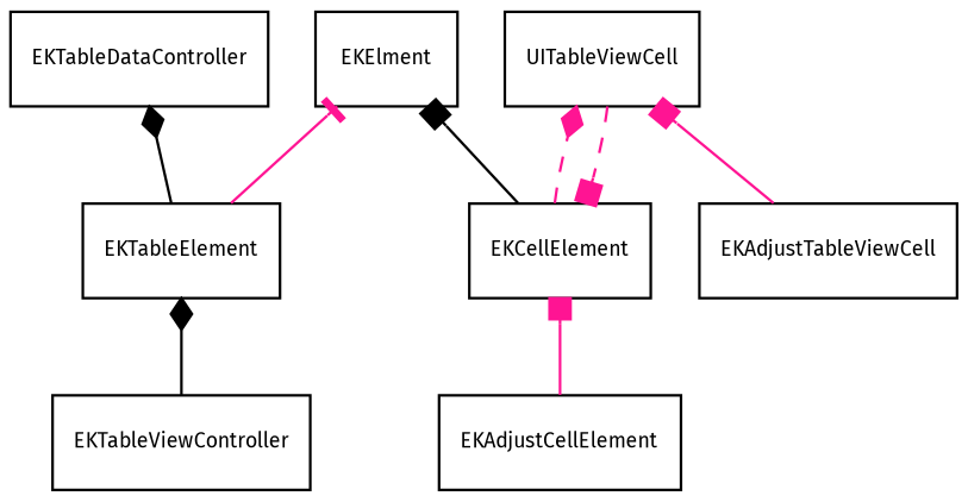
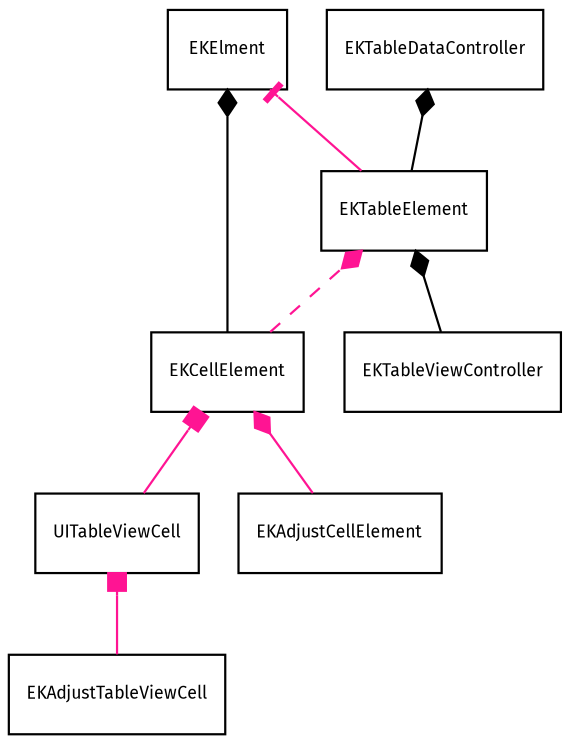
  digraph {
    fontname="Fira Sans"
    fontsize=8
    rankdir=BT
    node [fontname="Fira Sans" fontsize=8 shape=record]
    edge [arrowhead=box color=deeppink fontname="Fira Sans" fontsize=8]
    n1 [label="{EKElment }"]
    n2 [label="{EKTableElement}"]
    n3 [label="{EKTableDataController}"]
    n4 [label="{EKCellElement}"]
    n5 [label="{UITableViewCell}"]
    n6 [label="{EKTableViewController}"]
    n7 [label="{EKAdjustCellElement}"]
    n8 [label="{EKAdjustTableViewCell}"]
    n2 -> n1 [arrowhead=tee]
    n2 -> n3 [arrowhead=diamond color=black]
-   n4 -> n1 [color=black]
-   n4 -> n5 [arrowhead=diamond style=dashed]
-   n5 -> n4 [style=dashed]
+   n4 -> n1 [arrowhead=diamond color=black]
+   n4 -> n2 [arrowhead=diamond style=dashed]
+   n5 -> n4 [style=solid]
    n6 -> n2 [arrowhead=diamond color=black]
-   n7 -> n4
+   n7 -> n4 [arrowhead=diamond]
    n8 -> n5
  }
